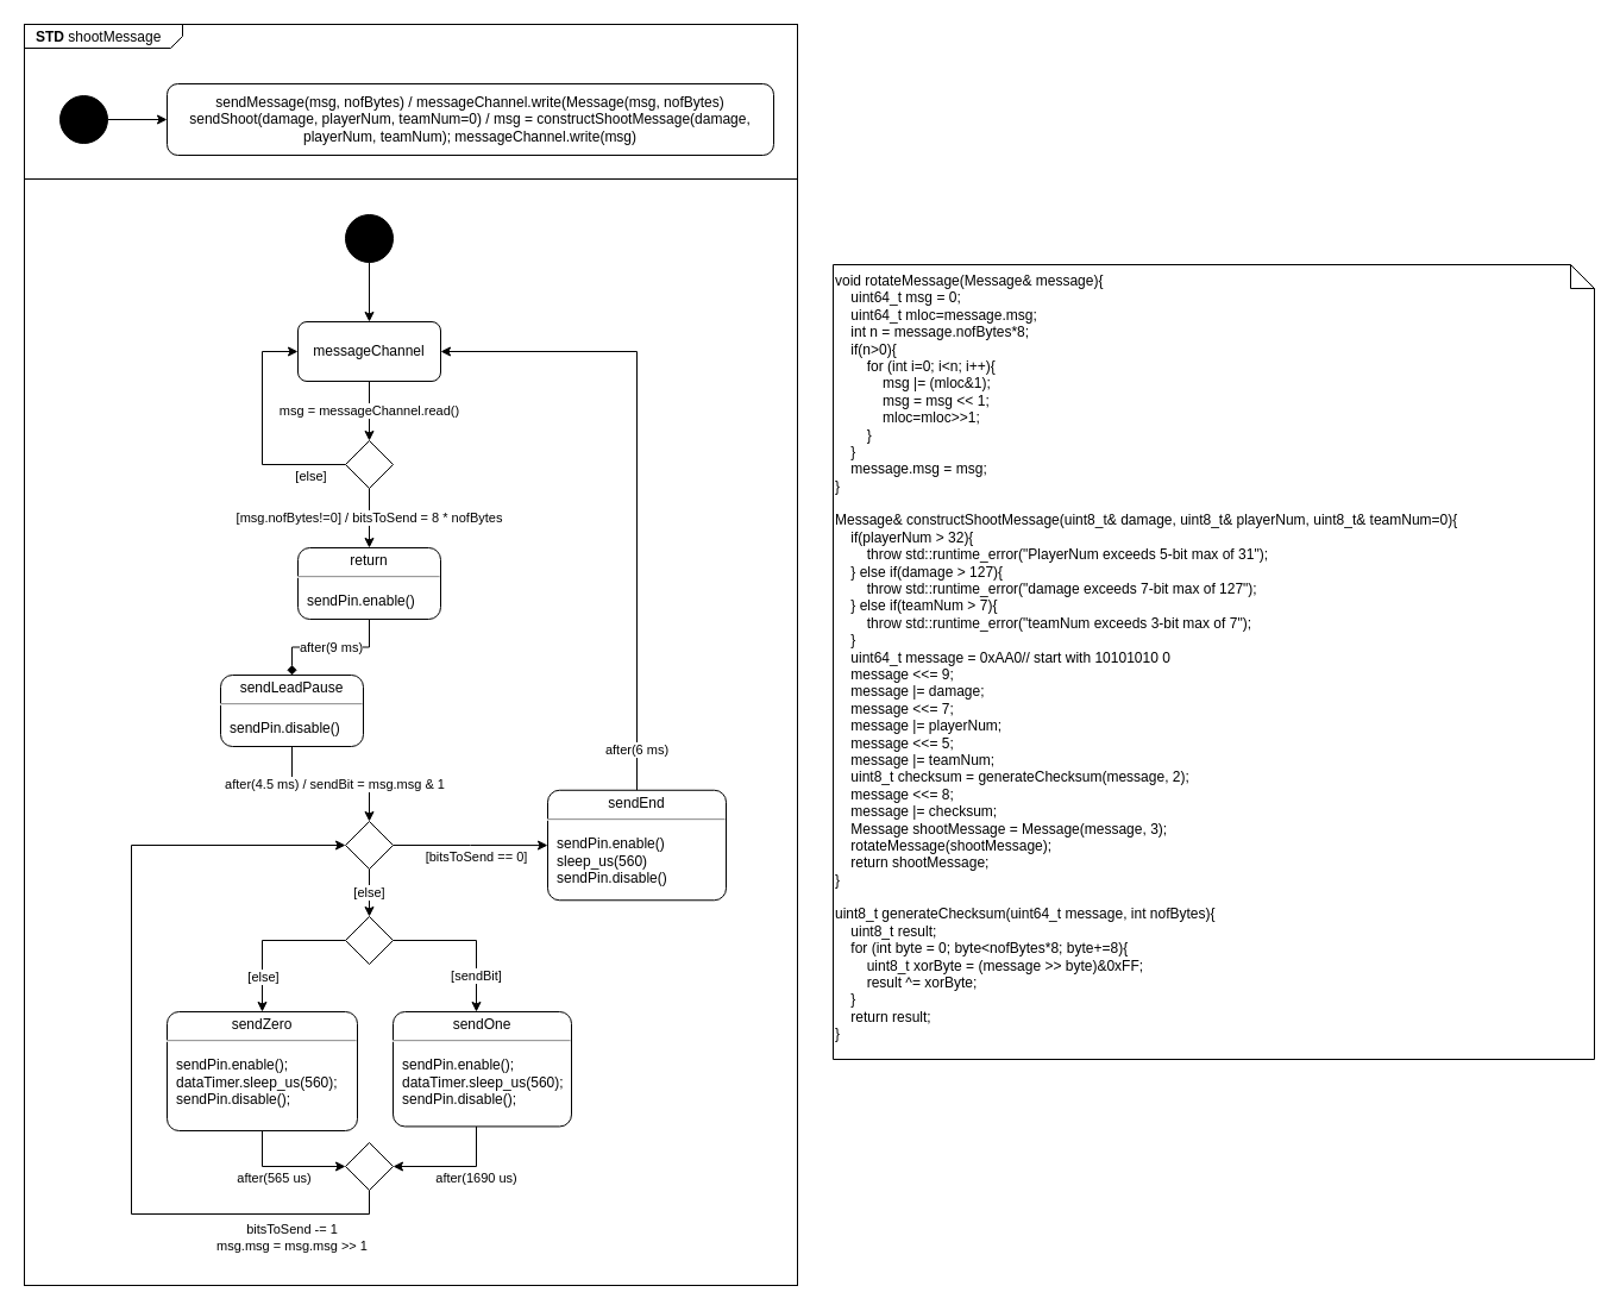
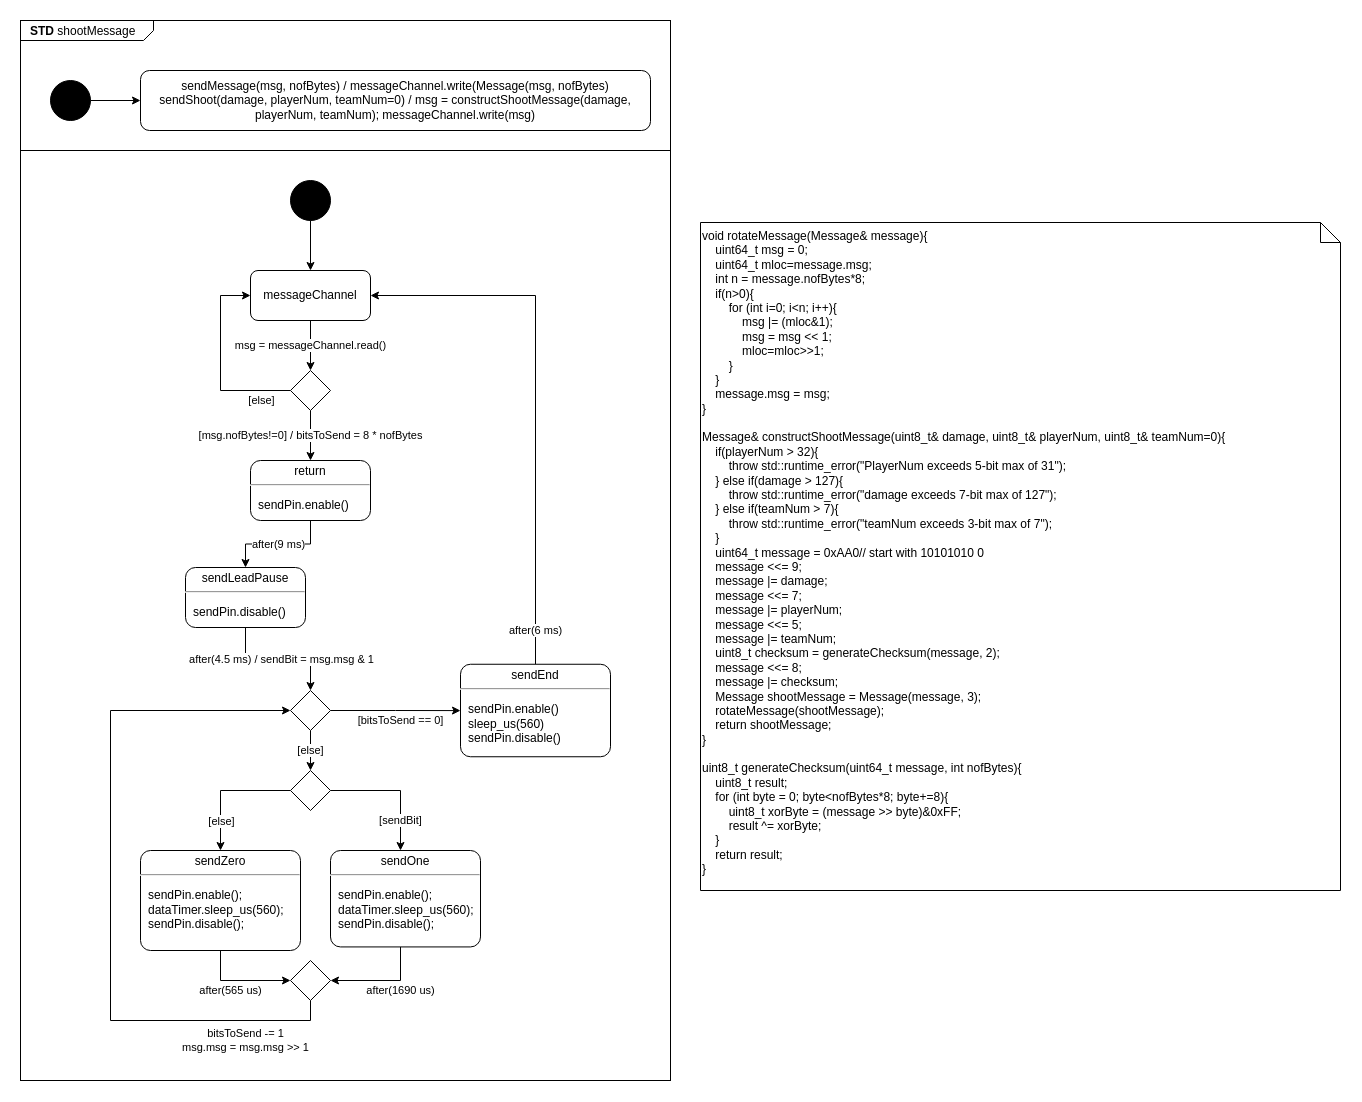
  <mxCell id="0" />
  <mxCell id="1" parent="0" />
  <mxCell id="2" value="&lt;p style=&quot;margin:0px;margin-top:4px;margin-left:10px;text-align:left;&quot;&gt;&lt;b&gt;STD &lt;/b&gt;shootMessage&lt;/p&gt;" style="html=1;shape=mxgraph.sysml.package;html=1;overflow=fill;whiteSpace=wrap;labelX=133.2;" parent="1" vertex="1"><mxGeometry x="20" y="20" width="650" height="1060" as="geometry" /></mxCell>
  <mxCell id="3" style="edgeStyle=orthogonalEdgeStyle;rounded=0;orthogonalLoop=1;jettySize=auto;html=1;" parent="1" source="4" target="6" edge="1"><mxGeometry relative="1" as="geometry" /></mxCell>
  <mxCell id="4" value="" style="shape=ellipse;html=1;fillColor=strokeColor;fontSize=18;fontColor=#ffffff;" parent="1" vertex="1"><mxGeometry x="290" y="180" width="40" height="40" as="geometry" /></mxCell>
  <mxCell id="5" value="msg = messageChannel.read()" style="edgeStyle=orthogonalEdgeStyle;rounded=0;orthogonalLoop=1;jettySize=auto;html=1;" parent="1" source="6" edge="1"><mxGeometry relative="1" as="geometry"><mxPoint x="310" y="370" as="targetPoint" /></mxGeometry></mxCell>
  <mxCell id="6" value="messageChannel" style="shape=rect;rounded=1;html=1;whiteSpace=wrap;align=center;" parent="1" vertex="1"><mxGeometry x="250" y="270" width="120" height="50" as="geometry" /></mxCell>
  <mxCell id="7" value="&lt;div&gt;void rotateMessage(Message&amp;amp; message){&lt;/div&gt;&lt;div&gt;&amp;nbsp; &amp;nbsp; uint64_t msg = 0;&lt;/div&gt;&lt;div&gt;&amp;nbsp; &amp;nbsp; uint64_t mloc=message.msg;&lt;/div&gt;&lt;div&gt;&amp;nbsp; &amp;nbsp; int n = message.nofBytes*8;&lt;/div&gt;&lt;div&gt;&amp;nbsp; &amp;nbsp; if(n&amp;gt;0){&lt;/div&gt;&lt;div&gt;&amp;nbsp; &amp;nbsp; &amp;nbsp; &amp;nbsp; for (int i=0; i&amp;lt;n; i++){&lt;/div&gt;&lt;div&gt;&amp;nbsp; &amp;nbsp; &amp;nbsp; &amp;nbsp; &amp;nbsp; &amp;nbsp; msg |= (mloc&amp;amp;1);&lt;/div&gt;&lt;div&gt;&amp;nbsp; &amp;nbsp; &amp;nbsp; &amp;nbsp; &amp;nbsp; &amp;nbsp; msg = msg &amp;lt;&amp;lt; 1;&lt;/div&gt;&lt;div&gt;&amp;nbsp; &amp;nbsp; &amp;nbsp; &amp;nbsp; &amp;nbsp; &amp;nbsp; mloc=mloc&amp;gt;&amp;gt;1;&lt;/div&gt;&lt;div&gt;&amp;nbsp; &amp;nbsp; &amp;nbsp; &amp;nbsp; }&lt;/div&gt;&lt;div&gt;&amp;nbsp; &amp;nbsp; }&lt;/div&gt;&lt;div&gt;&amp;nbsp; &amp;nbsp; message.msg = msg;&lt;/div&gt;&lt;div&gt;}&lt;/div&gt;&lt;div&gt;&lt;br&gt;&lt;/div&gt;&lt;div&gt;Message&amp;amp; constructShootMessage(uint8_t&amp;amp; damage, uint8_t&amp;amp; playerNum, uint8_t&amp;amp; teamNum=0){&lt;/div&gt;&lt;div&gt;&amp;nbsp; &amp;nbsp; if(playerNum &amp;gt; 32){&lt;/div&gt;&lt;div&gt;&amp;nbsp; &amp;nbsp; &amp;nbsp; &amp;nbsp; throw std::runtime_error(&quot;PlayerNum exceeds 5-bit max of 31&quot;);&lt;/div&gt;&lt;div&gt;&amp;nbsp; &amp;nbsp; } else if(damage &amp;gt; 127){&lt;/div&gt;&lt;div&gt;&amp;nbsp; &amp;nbsp; &amp;nbsp; &amp;nbsp; throw std::runtime_error(&quot;damage exceeds 7-bit max of 127&quot;);&lt;/div&gt;&lt;div&gt;&amp;nbsp; &amp;nbsp; } else if(teamNum &amp;gt; 7){&lt;/div&gt;&lt;div&gt;&amp;nbsp; &amp;nbsp; &amp;nbsp; &amp;nbsp; throw std::runtime_error(&quot;teamNum exceeds 3-bit max of 7&quot;);&lt;/div&gt;&lt;div&gt;&amp;nbsp; &amp;nbsp; }&lt;/div&gt;&lt;div&gt;&amp;nbsp; &amp;nbsp; uint64_t message = 0xAA0// start with 10101010 0&lt;/div&gt;&lt;div&gt;&amp;nbsp; &amp;nbsp; message &amp;lt;&amp;lt;= 9;&lt;/div&gt;&lt;div&gt;&amp;nbsp; &amp;nbsp; message |= damage;&lt;/div&gt;&lt;div&gt;&amp;nbsp; &amp;nbsp; message &amp;lt;&amp;lt;= 7;&lt;/div&gt;&lt;div&gt;&amp;nbsp; &amp;nbsp; message |= playerNum;&lt;/div&gt;&lt;div&gt;&amp;nbsp; &amp;nbsp; message &amp;lt;&amp;lt;= 5;&lt;/div&gt;&lt;div&gt;&amp;nbsp; &amp;nbsp; message |= teamNum;&lt;/div&gt;&lt;div&gt;&amp;nbsp; &amp;nbsp; uint8_t checksum = generateChecksum(message, 2);&lt;/div&gt;&lt;div&gt;&amp;nbsp; &amp;nbsp; message &amp;lt;&amp;lt;= 8;&lt;/div&gt;&lt;div&gt;&amp;nbsp; &amp;nbsp; message |= checksum;&lt;/div&gt;&lt;div&gt;&amp;nbsp; &amp;nbsp; Message shootMessage = Message(message, 3);&lt;/div&gt;&lt;div&gt;&amp;nbsp; &amp;nbsp; rotateMessage(shootMessage);&lt;/div&gt;&lt;div&gt;&amp;nbsp; &amp;nbsp; return shootMessage;&lt;/div&gt;&lt;div&gt;}&lt;/div&gt;&lt;div&gt;&lt;br&gt;&lt;/div&gt;&lt;div&gt;uint8_t generateChecksum(uint64_t message, int nofBytes){&lt;/div&gt;&lt;div&gt;&amp;nbsp; &amp;nbsp; uint8_t result;&lt;/div&gt;&lt;div&gt;&amp;nbsp; &amp;nbsp; for (int byte = 0; byte&amp;lt;nofBytes*8; byte+=8){&lt;/div&gt;&lt;div&gt;&amp;nbsp; &amp;nbsp; &amp;nbsp; &amp;nbsp; uint8_t xorByte = (message &amp;gt;&amp;gt; byte)&amp;amp;0xFF;&lt;/div&gt;&lt;div&gt;&amp;nbsp; &amp;nbsp; &amp;nbsp; &amp;nbsp; result ^= xorByte;&lt;/div&gt;&lt;div&gt;&amp;nbsp; &amp;nbsp; }&lt;/div&gt;&lt;div&gt;&amp;nbsp; &amp;nbsp; return result;&lt;/div&gt;&lt;div&gt;}&lt;/div&gt;" style="shape=note;size=20;whiteSpace=wrap;html=1;horizontal=1;verticalAlign=top;align=left;" parent="1" vertex="1"><mxGeometry x="700" y="222" width="640" height="668" as="geometry" /></mxCell>
  <mxCell id="8" value="sendMessage(msg, nofBytes) / messageChannel.write(Message(msg, nofBytes)&lt;br&gt;sendShoot(damage, playerNum, teamNum=0) / msg = constructShootMessage(damage, playerNum, teamNum); messageChannel.write(msg)" style="shape=rect;rounded=1;html=1;whiteSpace=wrap;align=center;" parent="1" vertex="1"><mxGeometry x="140" y="70" width="510" height="60" as="geometry" /></mxCell>
  <mxCell id="9" style="edgeStyle=orthogonalEdgeStyle;rounded=0;orthogonalLoop=1;jettySize=auto;html=1;" parent="1" source="10" target="8" edge="1"><mxGeometry relative="1" as="geometry" /></mxCell>
  <mxCell id="10" value="" style="shape=ellipse;html=1;fillColor=strokeColor;fontSize=18;fontColor=#ffffff;" parent="1" vertex="1"><mxGeometry x="50" y="80" width="40" height="40" as="geometry" /></mxCell>
  <mxCell id="11" value="" style="endArrow=none;html=1;rounded=0;entryX=1;entryY=0.347;entryDx=0;entryDy=0;entryPerimeter=0;exitX=0;exitY=0.347;exitDx=0;exitDy=0;exitPerimeter=0;" parent="1" edge="1"><mxGeometry width="50" height="50" relative="1" as="geometry"><mxPoint x="20" y="150" as="sourcePoint" /><mxPoint x="670" y="150" as="targetPoint" /></mxGeometry></mxCell>
  <mxCell id="12" value="after(565 us)" style="edgeStyle=orthogonalEdgeStyle;rounded=0;orthogonalLoop=1;jettySize=auto;html=1;" edge="1" parent="1" source="13" target="30"><mxGeometry x="-0.2" y="-10" relative="1" as="geometry"><Array as="points"><mxPoint x="220" y="980" /></Array><mxPoint as="offset" /></mxGeometry></mxCell>
  <mxCell id="13" value="&lt;p style=&quot;margin:0px;margin-top:4px;text-align:center;&quot;&gt;sendZero&lt;/p&gt;&lt;hr&gt;&lt;p&gt;&lt;/p&gt;&lt;p style=&quot;margin:0px;margin-left:8px;text-align:left;&quot;&gt;sendPin.enable();&lt;/p&gt;&lt;p style=&quot;margin:0px;margin-left:8px;text-align:left;&quot;&gt;dataTimer.sleep_us(560);&lt;/p&gt;&lt;p style=&quot;margin:0px;margin-left:8px;text-align:left;&quot;&gt;sendPin.disable();&lt;/p&gt;" style="shape=mxgraph.sysml.simpleState;html=1;overflow=fill;whiteSpace=wrap;align=center;" vertex="1" parent="1"><mxGeometry x="140" y="850" width="160" height="100" as="geometry" /></mxCell>
  <mxCell id="14" value="after(1690 us)" style="edgeStyle=orthogonalEdgeStyle;rounded=0;orthogonalLoop=1;jettySize=auto;html=1;" edge="1" parent="1" source="15" target="30"><mxGeometry x="-0.352" y="10" relative="1" as="geometry"><Array as="points"><mxPoint x="400" y="980" /></Array><mxPoint as="offset" /></mxGeometry></mxCell>
  <mxCell id="15" value="&lt;p style=&quot;margin:0px;margin-top:4px;text-align:center;&quot;&gt;sendOne&lt;/p&gt;&lt;hr&gt;&lt;p&gt;&lt;/p&gt;&lt;p style=&quot;margin:0px;margin-left:8px;text-align:left;&quot;&gt;sendPin.enable();&lt;/p&gt;&lt;p style=&quot;margin:0px;margin-left:8px;text-align:left;&quot;&gt;dataTimer.sleep_us(560);&lt;/p&gt;&lt;p style=&quot;margin:0px;margin-left:8px;text-align:left;&quot;&gt;sendPin.disable();&lt;/p&gt;" style="shape=mxgraph.sysml.simpleState;html=1;overflow=fill;whiteSpace=wrap;align=center;" vertex="1" parent="1"><mxGeometry x="330" y="850" width="150" height="96.43" as="geometry" /></mxCell>
- <mxCell id="16" value="after(9 ms)" style="edgeStyle=orthogonalEdgeStyle;rounded=0;orthogonalLoop=1;jettySize=auto;html=1;endArrow=diamond;" edge="1" parent="1" source="17" target="24"><mxGeometry relative="1" as="geometry"><mxPoint x="310" y="590" as="targetPoint" /></mxGeometry></mxCell>
+ <mxCell id="16" value="after(9 ms)" style="edgeStyle=orthogonalEdgeStyle;rounded=0;orthogonalLoop=1;jettySize=auto;html=1;" edge="1" parent="1" source="17" target="24"><mxGeometry relative="1" as="geometry"><mxPoint x="310" y="590" as="targetPoint" /></mxGeometry></mxCell>
  <mxCell id="17" value="&lt;p style=&quot;margin:0px;margin-top:4px;text-align:center;&quot;&gt;return&lt;/p&gt;&lt;hr&gt;&lt;p&gt;&lt;/p&gt;&lt;p style=&quot;margin:0px;margin-left:8px;text-align:left;&quot;&gt;sendPin.enable()&lt;/p&gt;" style="shape=mxgraph.sysml.simpleState;html=1;overflow=fill;whiteSpace=wrap;align=center;" vertex="1" parent="1"><mxGeometry x="250" y="460" width="120" height="60" as="geometry" /></mxCell>
  <mxCell id="18" value="after(6 ms)" style="edgeStyle=orthogonalEdgeStyle;rounded=0;orthogonalLoop=1;jettySize=auto;html=1;" edge="1" parent="1" source="19" target="6"><mxGeometry x="-0.874" relative="1" as="geometry"><Array as="points"><mxPoint x="535" y="295" /></Array><mxPoint as="offset" /></mxGeometry></mxCell>
  <mxCell id="19" value="&lt;p style=&quot;margin:0px;margin-top:4px;text-align:center;&quot;&gt;sendEnd&lt;/p&gt;&lt;hr&gt;&lt;p&gt;&lt;/p&gt;&lt;p style=&quot;margin:0px;margin-left:8px;text-align:left;&quot;&gt;sendPin.enable()&lt;/p&gt;&lt;p style=&quot;margin:0px;margin-left:8px;text-align:left;&quot;&gt;sleep_us(560)&lt;/p&gt;&lt;p style=&quot;margin:0px;margin-left:8px;text-align:left;&quot;&gt;sendPin.disable()&lt;/p&gt;" style="shape=mxgraph.sysml.simpleState;html=1;overflow=fill;whiteSpace=wrap;align=center;" vertex="1" parent="1"><mxGeometry x="460" y="663.75" width="150" height="92.5" as="geometry" /></mxCell>
  <mxCell id="20" value="[msg.nofBytes!=0] / bitsToSend = 8 * nofBytes" style="edgeStyle=orthogonalEdgeStyle;rounded=0;orthogonalLoop=1;jettySize=auto;html=1;" edge="1" parent="1" source="22" target="17"><mxGeometry relative="1" as="geometry" /></mxCell>
  <mxCell id="21" value="[else]" style="edgeStyle=orthogonalEdgeStyle;rounded=0;orthogonalLoop=1;jettySize=auto;html=1;" edge="1" parent="1" source="22" target="6"><mxGeometry x="-0.7" y="10" relative="1" as="geometry"><Array as="points"><mxPoint x="220" y="390" /><mxPoint x="220" y="295" /></Array><mxPoint as="offset" /></mxGeometry></mxCell>
  <mxCell id="22" value="" style="rhombus;whiteSpace=wrap;html=1;" vertex="1" parent="1"><mxGeometry x="290" y="370" width="40" height="40" as="geometry" /></mxCell>
  <mxCell id="23" value="after(4.5 ms) / sendBit = msg.msg &amp;amp; 1" style="edgeStyle=orthogonalEdgeStyle;rounded=0;orthogonalLoop=1;jettySize=auto;html=1;" edge="1" parent="1" source="24" target="33"><mxGeometry x="0.048" relative="1" as="geometry"><mxPoint x="310" y="680" as="targetPoint" /><mxPoint as="offset" /></mxGeometry></mxCell>
  <mxCell id="24" value="&lt;p style=&quot;margin:0px;margin-top:4px;text-align:center;&quot;&gt;sendLeadPause&lt;/p&gt;&lt;hr&gt;&lt;p&gt;&lt;/p&gt;&lt;p style=&quot;margin:0px;margin-left:8px;text-align:left;&quot;&gt;sendPin.disable()&lt;/p&gt;" style="shape=mxgraph.sysml.simpleState;html=1;overflow=fill;whiteSpace=wrap;align=center;" vertex="1" parent="1"><mxGeometry x="185" y="567" width="120" height="60" as="geometry" /></mxCell>
  <mxCell id="25" style="edgeStyle=orthogonalEdgeStyle;rounded=0;orthogonalLoop=1;jettySize=auto;html=1;" edge="1" parent="1" source="28" target="13"><mxGeometry relative="1" as="geometry"><Array as="points"><mxPoint x="220" y="790" /></Array></mxGeometry></mxCell>
  <mxCell id="26" value="[else]" style="edgeLabel;html=1;align=center;verticalAlign=middle;resizable=0;points=[];" vertex="1" connectable="0" parent="25"><mxGeometry x="0.289" y="-2" relative="1" as="geometry"><mxPoint x="2" y="16" as="offset" /></mxGeometry></mxCell>
  <mxCell id="27" value="[sendBit]" style="edgeStyle=orthogonalEdgeStyle;rounded=0;orthogonalLoop=1;jettySize=auto;html=1;" edge="1" parent="1" source="28" target="15"><mxGeometry x="0.538" relative="1" as="geometry"><Array as="points"><mxPoint x="400" y="790" /></Array><mxPoint as="offset" /></mxGeometry></mxCell>
  <mxCell id="28" value="" style="rhombus;whiteSpace=wrap;html=1;" vertex="1" parent="1"><mxGeometry x="290" y="770" width="40" height="40" as="geometry" /></mxCell>
  <mxCell id="29" value="bitsToSend -= 1&lt;br&gt;msg.msg = msg.msg &amp;gt;&amp;gt; 1" style="edgeStyle=orthogonalEdgeStyle;rounded=0;orthogonalLoop=1;jettySize=auto;html=1;" edge="1" parent="1" source="30" target="33"><mxGeometry x="-0.761" y="20" relative="1" as="geometry"><Array as="points"><mxPoint x="310" y="1020" /><mxPoint x="110" y="1020" /><mxPoint x="110" y="710" /></Array><mxPoint as="offset" /></mxGeometry></mxCell>
  <mxCell id="30" value="" style="rhombus;whiteSpace=wrap;html=1;" vertex="1" parent="1"><mxGeometry x="290" y="960" width="40" height="40" as="geometry" /></mxCell>
  <mxCell id="31" value="[else]" style="edgeStyle=orthogonalEdgeStyle;rounded=0;orthogonalLoop=1;jettySize=auto;html=1;" edge="1" parent="1" source="33" target="28"><mxGeometry relative="1" as="geometry" /></mxCell>
  <mxCell id="32" value="[bitsToSend == 0]" style="edgeStyle=orthogonalEdgeStyle;rounded=0;orthogonalLoop=1;jettySize=auto;html=1;" edge="1" parent="1" source="33" target="19"><mxGeometry x="0.077" y="-10" relative="1" as="geometry"><mxPoint as="offset" /></mxGeometry></mxCell>
  <mxCell id="33" value="" style="rhombus;whiteSpace=wrap;html=1;" vertex="1" parent="1"><mxGeometry x="290" y="690" width="40" height="40" as="geometry" /></mxCell>
